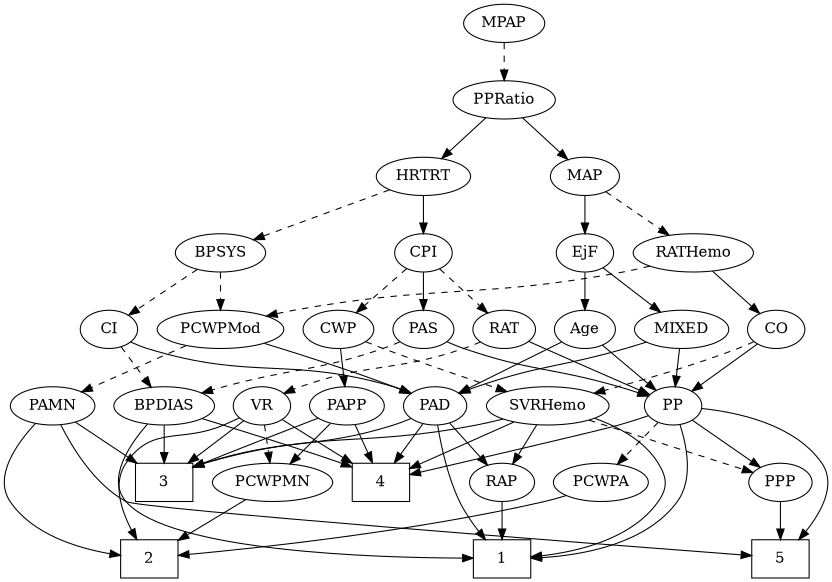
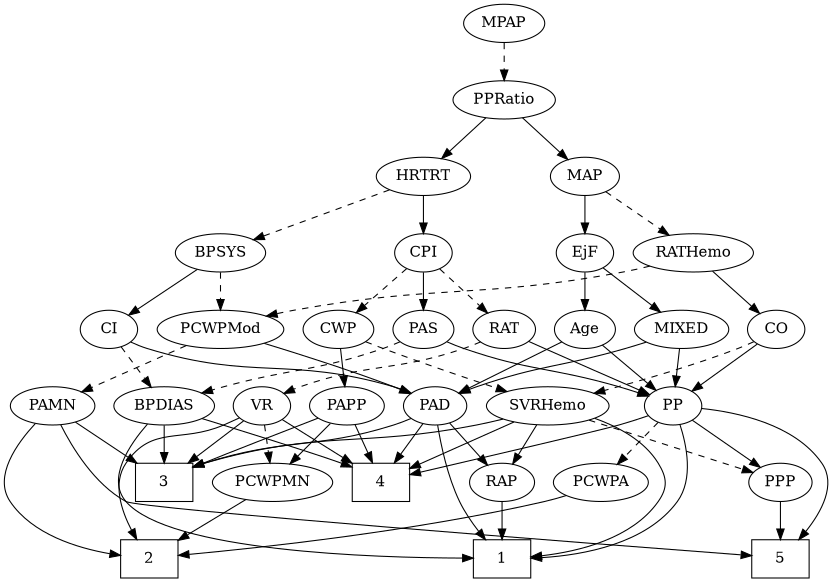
  strict digraph {
    edge [style=solid]
    1 [height=0.5 shape=box width=0.75]
    2 [height=0.5 shape=box width=0.75]
    3 [height=0.5 shape=box width=0.75]
    4 [height=0.5 shape=box width=0.75]
    5 [height=0.5 shape=box width=0.75]
    RAP [height=0.5 width=0.77632]
    PAS [height=0.5 width=0.75]
    BPDIAS [height=0.5 width=1.1735]
    PP [height=0.5 width=0.75]
    PCWPA [height=0.5 width=1.1555]
    PPP [height=0.5 width=0.75]
    PAD [height=0.5 width=0.79437]
    PAMN [height=0.5 width=1.011]
    CWP [height=0.5 width=0.84854]
    SVRHemo [height=0.5 width=1.3902]
    PAPP [height=0.5 width=0.88464]
    PCWPMN [height=0.5 width=1.3902]
    PCWPMod [height=0.5 width=1.4443]
    CO [height=0.5 width=0.75]
    CI [height=0.5 width=0.75]
    MIXED [height=0.5 width=1.1193]
    BPSYS [height=0.5 width=1.0471]
    HRTRT [height=0.5 width=1.1013]
    CPI [height=0.5 width=0.75]
    RAT [height=0.5 width=0.75827]
    VR [height=0.5 width=0.75]
    RATHemo [height=0.5 width=1.3721]
    MAP [height=0.5 width=0.84854]
    EjF [height=0.5 width=0.75]
    Age [height=0.5 width=0.75]
    MPAP [height=0.5 width=0.97491]
    PPRatio [height=0.5 width=1.1013]
    RAP -> 1
    PAS -> BPDIAS [style=dashed]
    PAS -> PP
    BPDIAS -> 1
    BPDIAS -> 3
    BPDIAS -> 4
    PP -> 1
    PP -> 4
    PP -> 5
    PP -> PCWPA [style=dashed]
    PP -> PPP
    PCWPA -> 2
    PPP -> 5
    PAD -> 1
    PAD -> 3
    PAD -> 4
    PAD -> RAP
    PAMN -> 2
    PAMN -> 3
    PAMN -> 5
    CWP -> SVRHemo [style=dashed]
    CWP -> PAPP
    SVRHemo -> 1
    SVRHemo -> 3
    SVRHemo -> 4
    SVRHemo -> RAP
    SVRHemo -> PPP [style=dashed]
    PAPP -> 3
    PAPP -> 4
    PAPP -> PCWPMN
    PCWPMN -> 2
    PCWPMod -> PAD
    PCWPMod -> PAMN [style=dashed]
    CO -> PP
    CO -> SVRHemo [style=dashed]
    CI -> BPDIAS [style=dashed]
    CI -> PAD
    MIXED -> PP
    MIXED -> PAD
    BPSYS -> PCWPMod [style=dashed]
-   BPSYS -> CI [style=dashed]
+   BPSYS -> CI
    HRTRT -> BPSYS [style=dashed]
    HRTRT -> CPI
    CPI -> PAS
    CPI -> CWP [style=dashed]
    CPI -> RAT [style=dashed]
    RAT -> PP
    RAT -> VR [style=dashed]
    VR -> 2
    VR -> 3
    VR -> 4
    VR -> PCWPMN [style=dashed]
    RATHemo -> PCWPMod [style=dashed]
    RATHemo -> CO
    MAP -> RATHemo [style=dashed]
    MAP -> EjF
    EjF -> MIXED
    EjF -> Age
    Age -> PP
    Age -> PAD
    MPAP -> PPRatio [style=dashed]
    PPRatio -> HRTRT
    PPRatio -> MAP
  }
